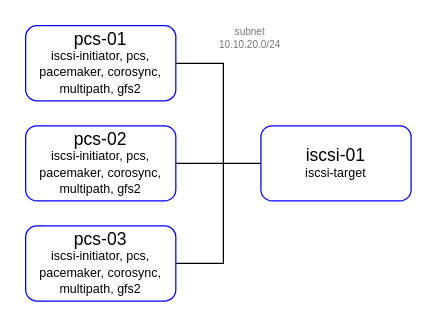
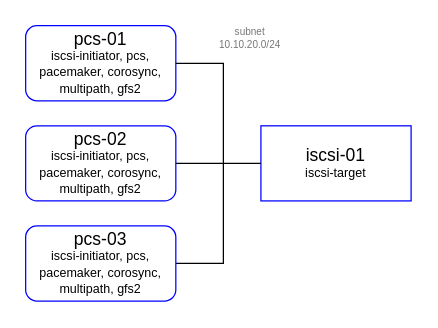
  <mxCell id="0" />
  <mxCell id="1" parent="0" />
- <mxCell id="2" value="&lt;p style=&quot;line-height: 100%&quot;&gt;&lt;font&gt;&lt;span style=&quot;font-size: 14px&quot;&gt;iscsi-01&lt;br&gt;&lt;/span&gt;&lt;/font&gt;&lt;span style=&quot;font-size: 10px&quot;&gt;iscsi-target&lt;/span&gt;&lt;br&gt;&lt;/p&gt;" style="rounded=1;whiteSpace=wrap;html=1;strokeColor=#0000FF;" parent="1" vertex="1"><mxGeometry x="208" y="100" width="120" height="60" as="geometry" /></mxCell>
+ <mxCell id="2" value="&lt;p style=&quot;line-height: 100%&quot;&gt;&lt;font&gt;&lt;span style=&quot;font-size: 14px&quot;&gt;iscsi-01&lt;br&gt;&lt;/span&gt;&lt;/font&gt;&lt;span style=&quot;font-size: 10px&quot;&gt;iscsi-target&lt;/span&gt;&lt;br&gt;&lt;/p&gt;" style="whiteSpace=wrap;html=1;strokeColor=#0000FF;rounded=0;" parent="1" vertex="1"><mxGeometry x="208" y="100" width="120" height="60" as="geometry" /></mxCell>
  <mxCell id="3" value="&lt;p style=&quot;line-height: 100%&quot;&gt;&lt;span style=&quot;font-size: 14px&quot;&gt;pcs-01&lt;/span&gt;&lt;br&gt;&lt;span style=&quot;font-size: 10px&quot;&gt;iscsi-initiator, pcs, pacemaker, corosync, multipath, gfs2&lt;/span&gt;&lt;br&gt;&lt;/p&gt;" style="rounded=1;whiteSpace=wrap;html=1;strokeColor=#0000FF;" parent="1" vertex="1"><mxGeometry x="20" y="20" width="120" height="60" as="geometry" /></mxCell>
  <mxCell id="4" value="&lt;p style=&quot;line-height: 100%&quot;&gt;&lt;span style=&quot;font-size: 14px&quot;&gt;pcs-02&lt;/span&gt;&lt;br&gt;&lt;span style=&quot;font-size: 10px&quot;&gt;iscsi-initiator, pcs, pacemaker, corosync, multipath, gfs2&lt;/span&gt;&lt;br&gt;&lt;/p&gt;" style="rounded=1;whiteSpace=wrap;html=1;strokeColor=#0000FF;" parent="1" vertex="1"><mxGeometry x="20" y="100" width="120" height="60" as="geometry" /></mxCell>
  <mxCell id="5" value="" style="endArrow=none;html=1;rounded=0;entryX=1;entryY=0.5;entryDx=0;entryDy=0;exitX=0;exitY=0.5;exitDx=0;exitDy=0;" parent="1" source="2" target="4" edge="1"><mxGeometry width="50" height="50" relative="1" as="geometry"><mxPoint x="218" y="90" as="sourcePoint" /><mxPoint x="148" y="140" as="targetPoint" /></mxGeometry></mxCell>
  <mxCell id="6" value="" style="endArrow=none;html=1;rounded=0;exitX=1;exitY=0.5;exitDx=0;exitDy=0;" parent="1" source="8" edge="1"><mxGeometry width="50" height="50" relative="1" as="geometry"><mxPoint x="208" y="230" as="sourcePoint" /><mxPoint x="178" y="130" as="targetPoint" /><Array as="points"><mxPoint x="178" y="210" /></Array></mxGeometry></mxCell>
  <mxCell id="7" value="" style="endArrow=none;html=1;rounded=0;entryX=1;entryY=0.5;entryDx=0;entryDy=0;" parent="1" target="3" edge="1"><mxGeometry width="50" height="50" relative="1" as="geometry"><mxPoint x="178" y="130" as="sourcePoint" /><mxPoint x="158" y="80" as="targetPoint" /><Array as="points"><mxPoint x="178" y="50" /></Array></mxGeometry></mxCell>
  <mxCell id="8" value="&lt;p style=&quot;line-height: 100%&quot;&gt;&lt;span style=&quot;font-size: 14px&quot;&gt;pcs-03&lt;/span&gt;&lt;br&gt;&lt;span style=&quot;font-size: 10px&quot;&gt;iscsi-initiator, pcs, pacemaker, corosync, multipath, gfs2&lt;/span&gt;&lt;br&gt;&lt;/p&gt;" style="rounded=1;whiteSpace=wrap;html=1;strokeColor=#0000FF;" parent="1" vertex="1"><mxGeometry x="20" y="180" width="120" height="60" as="geometry" /></mxCell>
  <mxCell id="9" value="subnet&lt;br&gt;10.10.20.0/24" style="edgeLabel;html=1;align=center;verticalAlign=middle;resizable=0;points=[];fontSize=8;fontColor=#777777;" parent="1" vertex="1" connectable="0"><mxGeometry x="198.002" y="29.995" as="geometry" /></mxCell>
